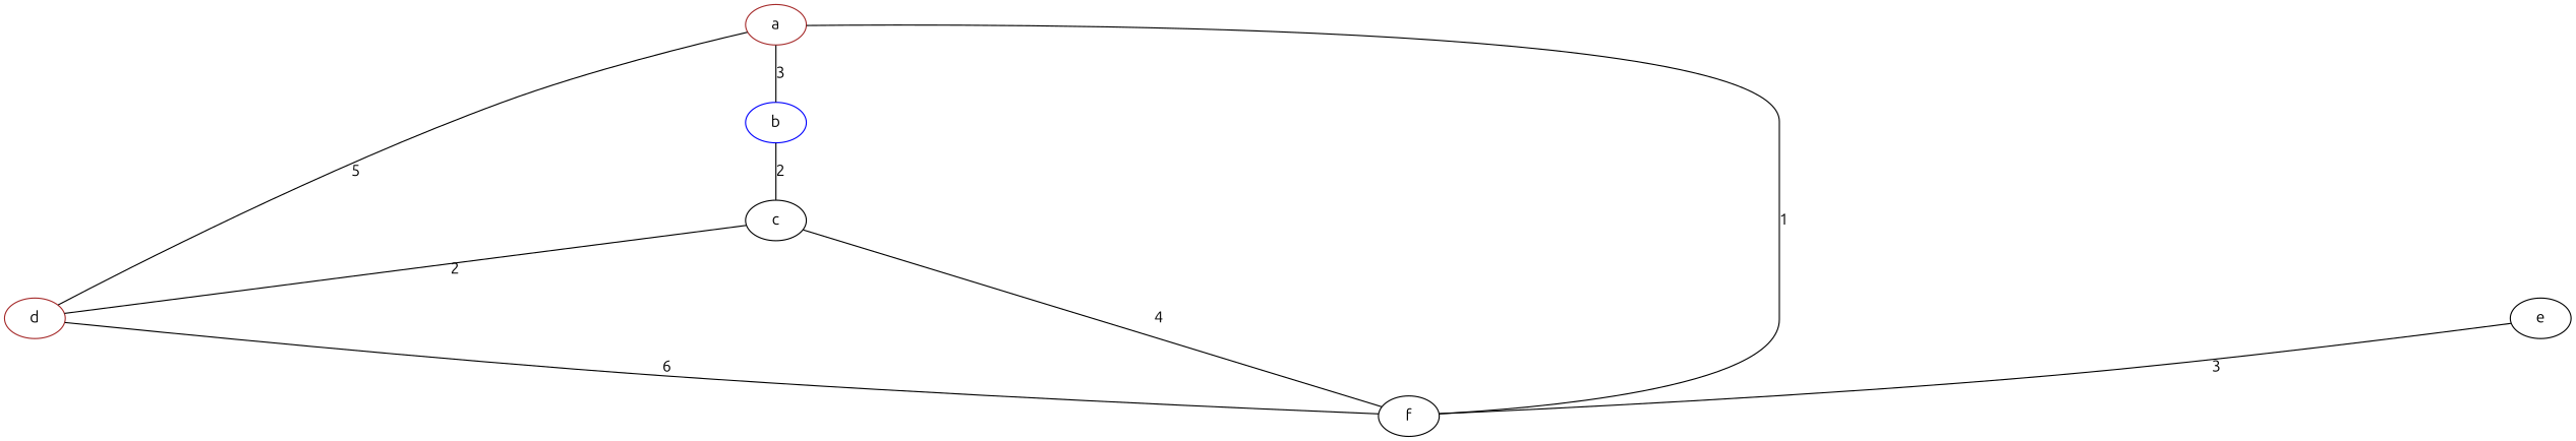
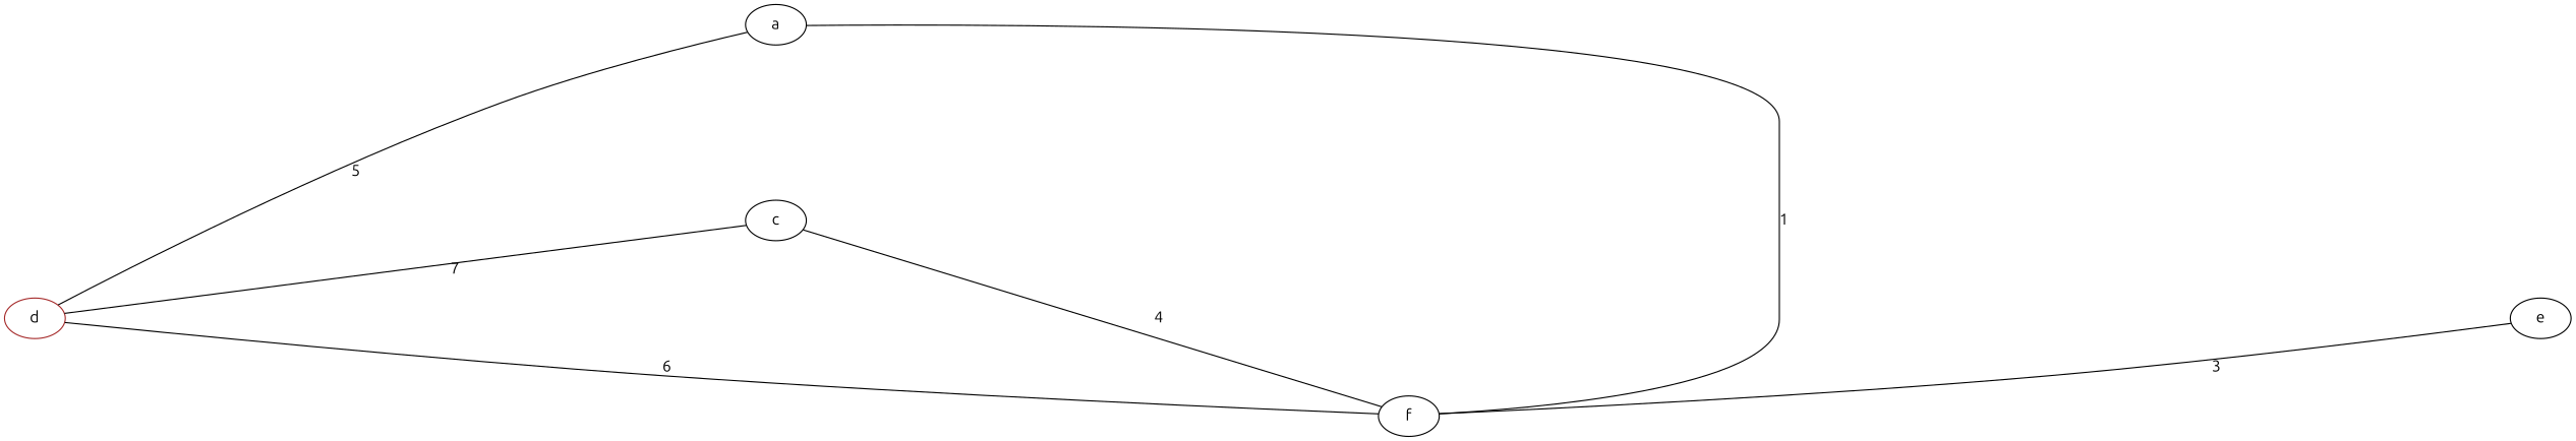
  digraph {
    fontname=Ubuntu
    nodesep=6.0
    splines=true
    node [color=black fontname=Ubuntu]
    edge [dir=none fontname=Ubuntu]
-   b [color=blue]
-   a [color=brown]
+   a
    d [color=brown]
    f
    c
    e
-   b -> c [label=2]
-   a -> b [label=3]
    a -> d [label=5]
    a -> f [label=1]
    d -> f [label=6]
-   c -> d [label=2]
+   c -> d [label=7]
    c -> f [label=4]
    e -> f [label=3]
  }
